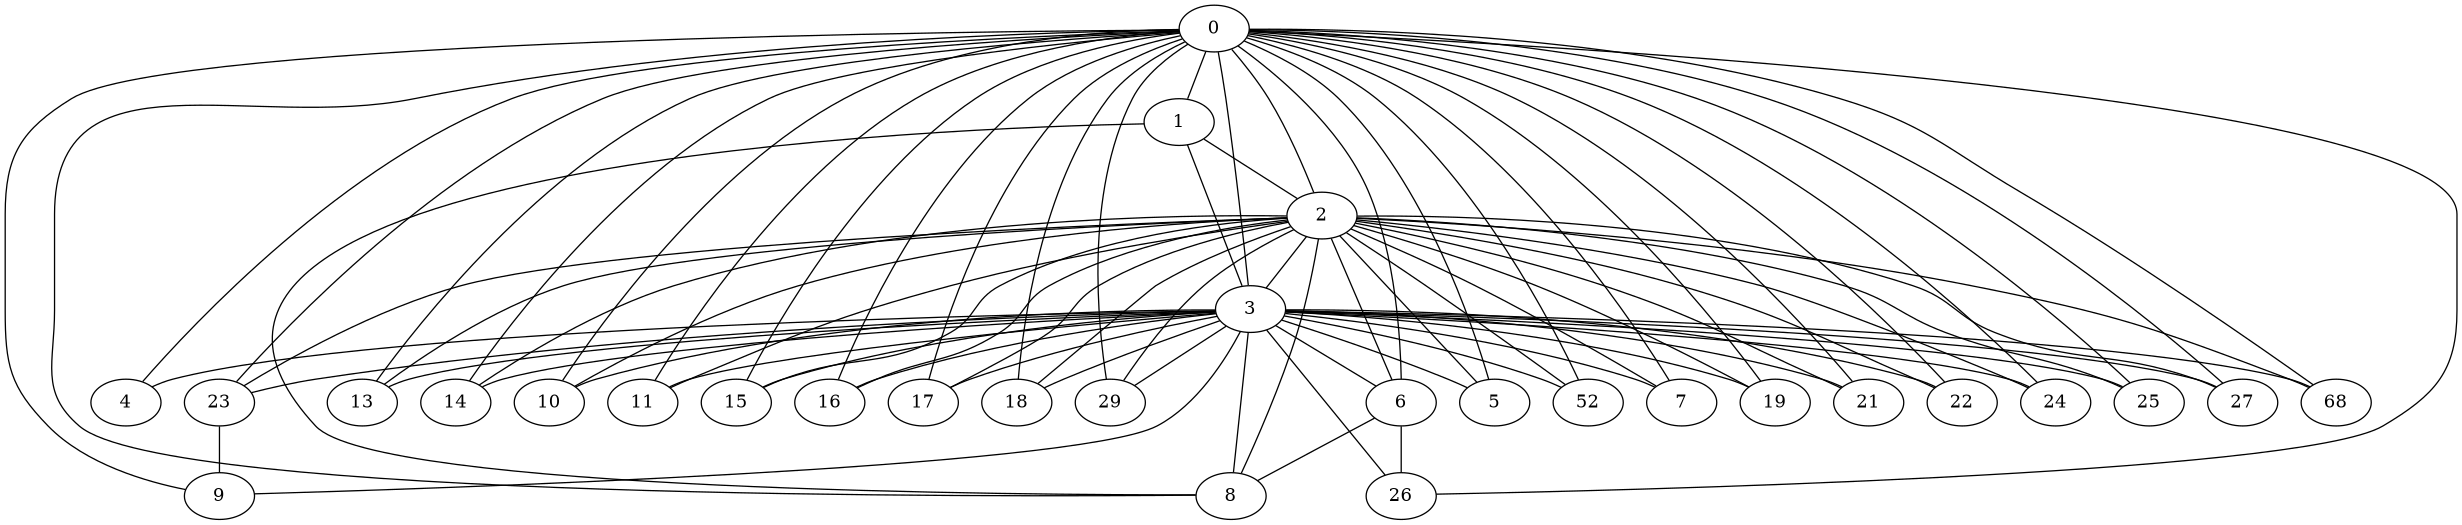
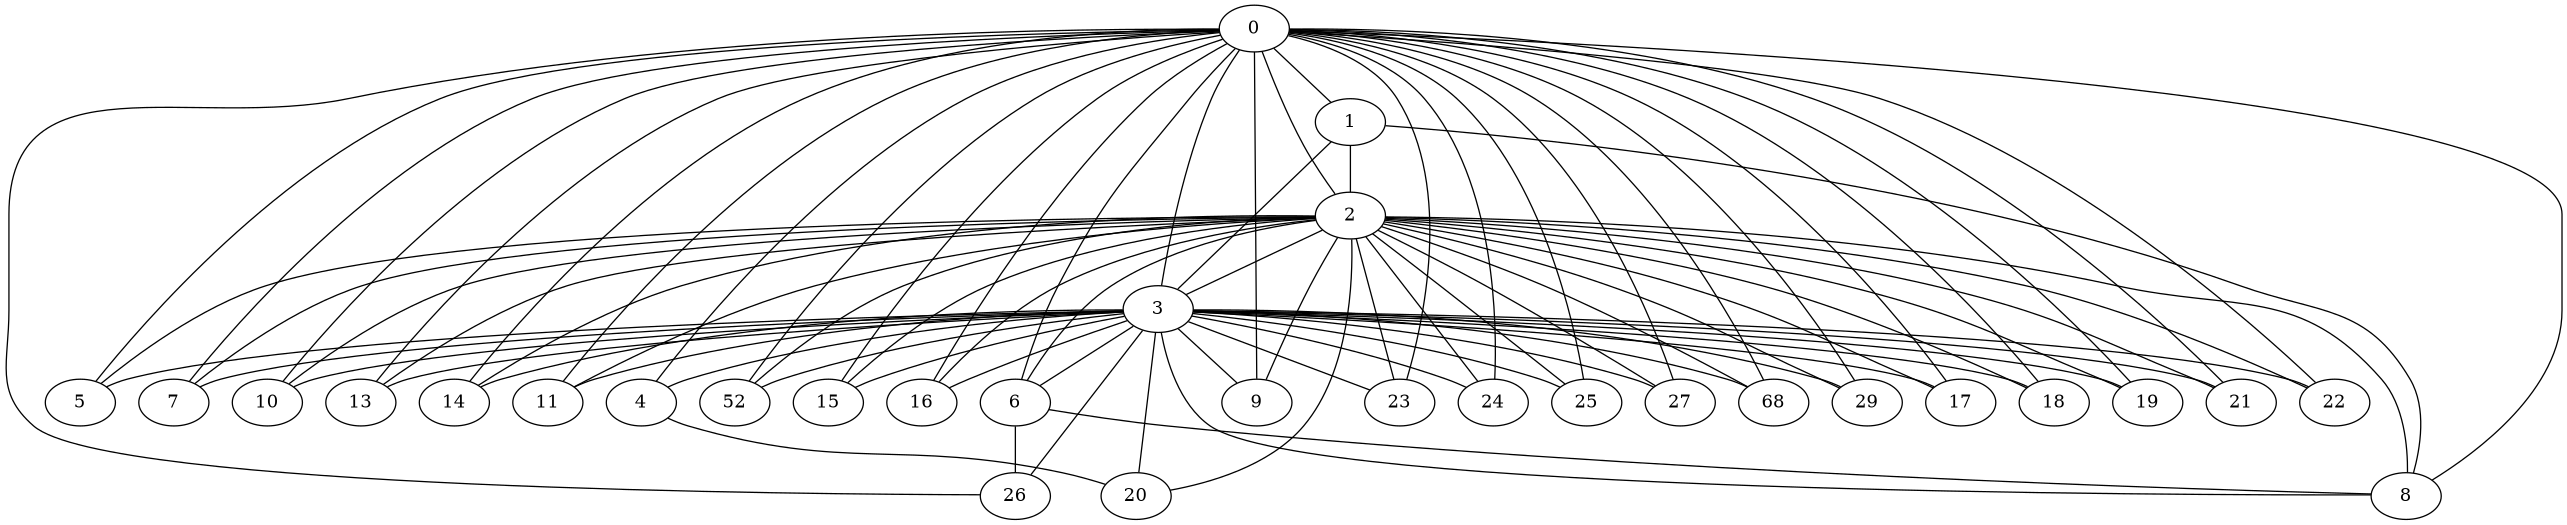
  graph {
    0
    4
    3
    2
    9
    1
    5
    6
    7
    8
    10
    11
    n13 [label=52]
    13
    14
    15
    16
    17
    18
    19
    21
    22
    23
    24
    25
    26
    27
    n28 [label=68]
    29
+   20
    0 -- 4
    0 -- 3
    0 -- 2
    0 -- 9
    0 -- 1
    0 -- 5
    0 -- 6
    0 -- 7
    0 -- 8
    0 -- 10
    0 -- 11
    0 -- n13
    0 -- 13
    0 -- 14
    0 -- 15
    0 -- 16
    0 -- 17
    0 -- 18
    0 -- 19
    0 -- 21
    0 -- 22
    0 -- 23
    0 -- 24
    0 -- 25
    0 -- 26
    0 -- 27
    0 -- n28
    0 -- 29
+   4 -- 20
    3 -- 4
    3 -- 9
    3 -- 5
    3 -- 6
    3 -- 7
    3 -- 8
    3 -- 10
    3 -- 11
    3 -- n13
    3 -- 13
    3 -- 14
    3 -- 15
    3 -- 16
    3 -- 17
    3 -- 18
    3 -- 19
    3 -- 21
    3 -- 22
    3 -- 23
    3 -- 24
    3 -- 25
    3 -- 26
    3 -- 27
    3 -- n28
    3 -- 29
+   3 -- 20
    2 -- 3
-   23 -- 9
+   2 -- 9
    2 -- 5
    2 -- 6
    2 -- 7
    2 -- 8
    2 -- 10
    2 -- 11
    2 -- n13
    2 -- 13
    2 -- 14
    2 -- 15
    2 -- 16
    2 -- 17
    2 -- 18
    2 -- 19
    2 -- 21
    2 -- 22
    2 -- 23
    2 -- 24
    2 -- 25
    2 -- 27
    2 -- n28
    2 -- 29
+   2 -- 20
    1 -- 3
    1 -- 2
    1 -- 8
    6 -- 8
    6 -- 26
  }
